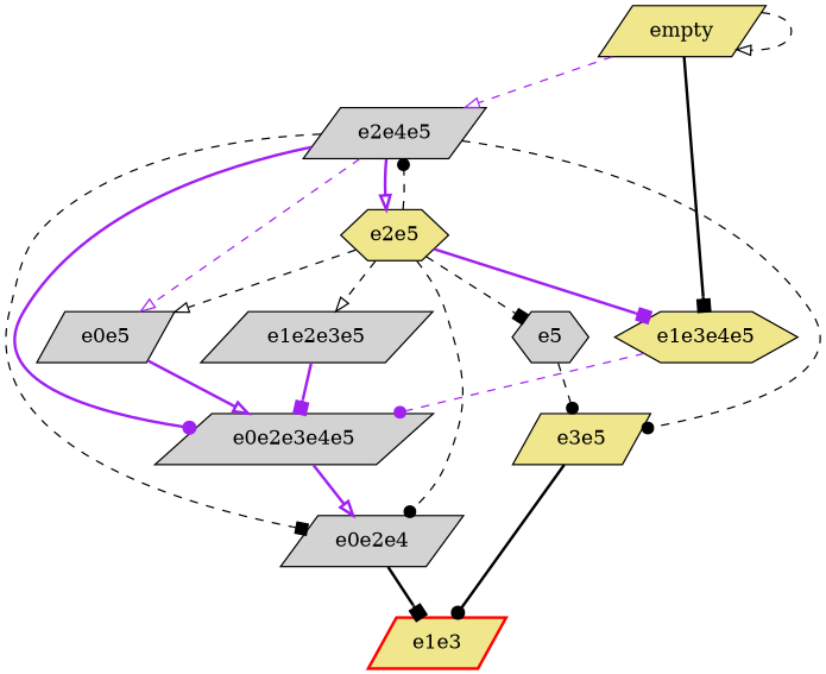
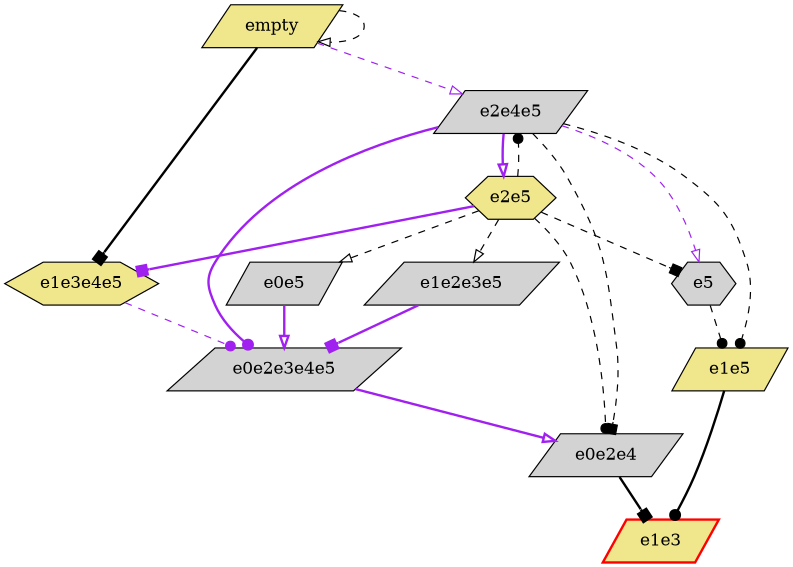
  strict digraph {
    node [fillcolor=lightgrey shape=parallelogram style=filled]
    edge [arrowhead=onormal color=black style=dashed]
    empty [fillcolor=khaki]
    e2e4e5
    e1e3e4e5 [fillcolor=khaki shape=hexagon]
    e1e3 [color=red fillcolor=khaki style="bold,filled"]
-   e1e5 [fillcolor=khaki label=e3e5]
+   e1e5 [fillcolor=khaki]
    e0e2e3e4e5
    e5 [shape=hexagon]
    e0e2e4
    e2e5 [fillcolor=khaki shape=hexagon]
    e0e5
    e1e2e3e5
    empty -> empty
    empty -> e2e4e5 [color=purple]
    empty -> e1e3e4e5 [arrowhead=box style=bold]
    e2e4e5 -> e1e5 [arrowhead=dot]
    e2e4e5 -> e0e2e3e4e5 [arrowhead=dot color=purple style=bold]
-   e2e4e5 -> e0e5 [color=purple]
+   e2e4e5 -> e5 [color=purple]
    e2e4e5 -> e0e2e4 [arrowhead=box]
    e2e4e5 -> e2e5 [color=purple style=bold]
    e1e3e4e5 -> e0e2e3e4e5 [arrowhead=dot color=purple]
    e1e5 -> e1e3 [arrowhead=dot style=bold]
    e0e2e3e4e5 -> e0e2e4 [color=purple style=bold]
    e5 -> e1e5 [arrowhead=dot]
    e0e2e4 -> e1e3 [arrowhead=box style=bold]
    e2e5 -> e2e4e5 [arrowhead=dot]
    e2e5 -> e1e3e4e5 [arrowhead=box color=purple style=bold]
    e2e5 -> e5 [arrowhead=box]
    e2e5 -> e0e2e4 [arrowhead=dot]
    e2e5 -> e0e5
    e2e5 -> e1e2e3e5
    e0e5 -> e0e2e3e4e5 [color=purple style=bold]
    e1e2e3e5 -> e0e2e3e4e5 [arrowhead=box color=purple style=bold]
  }
